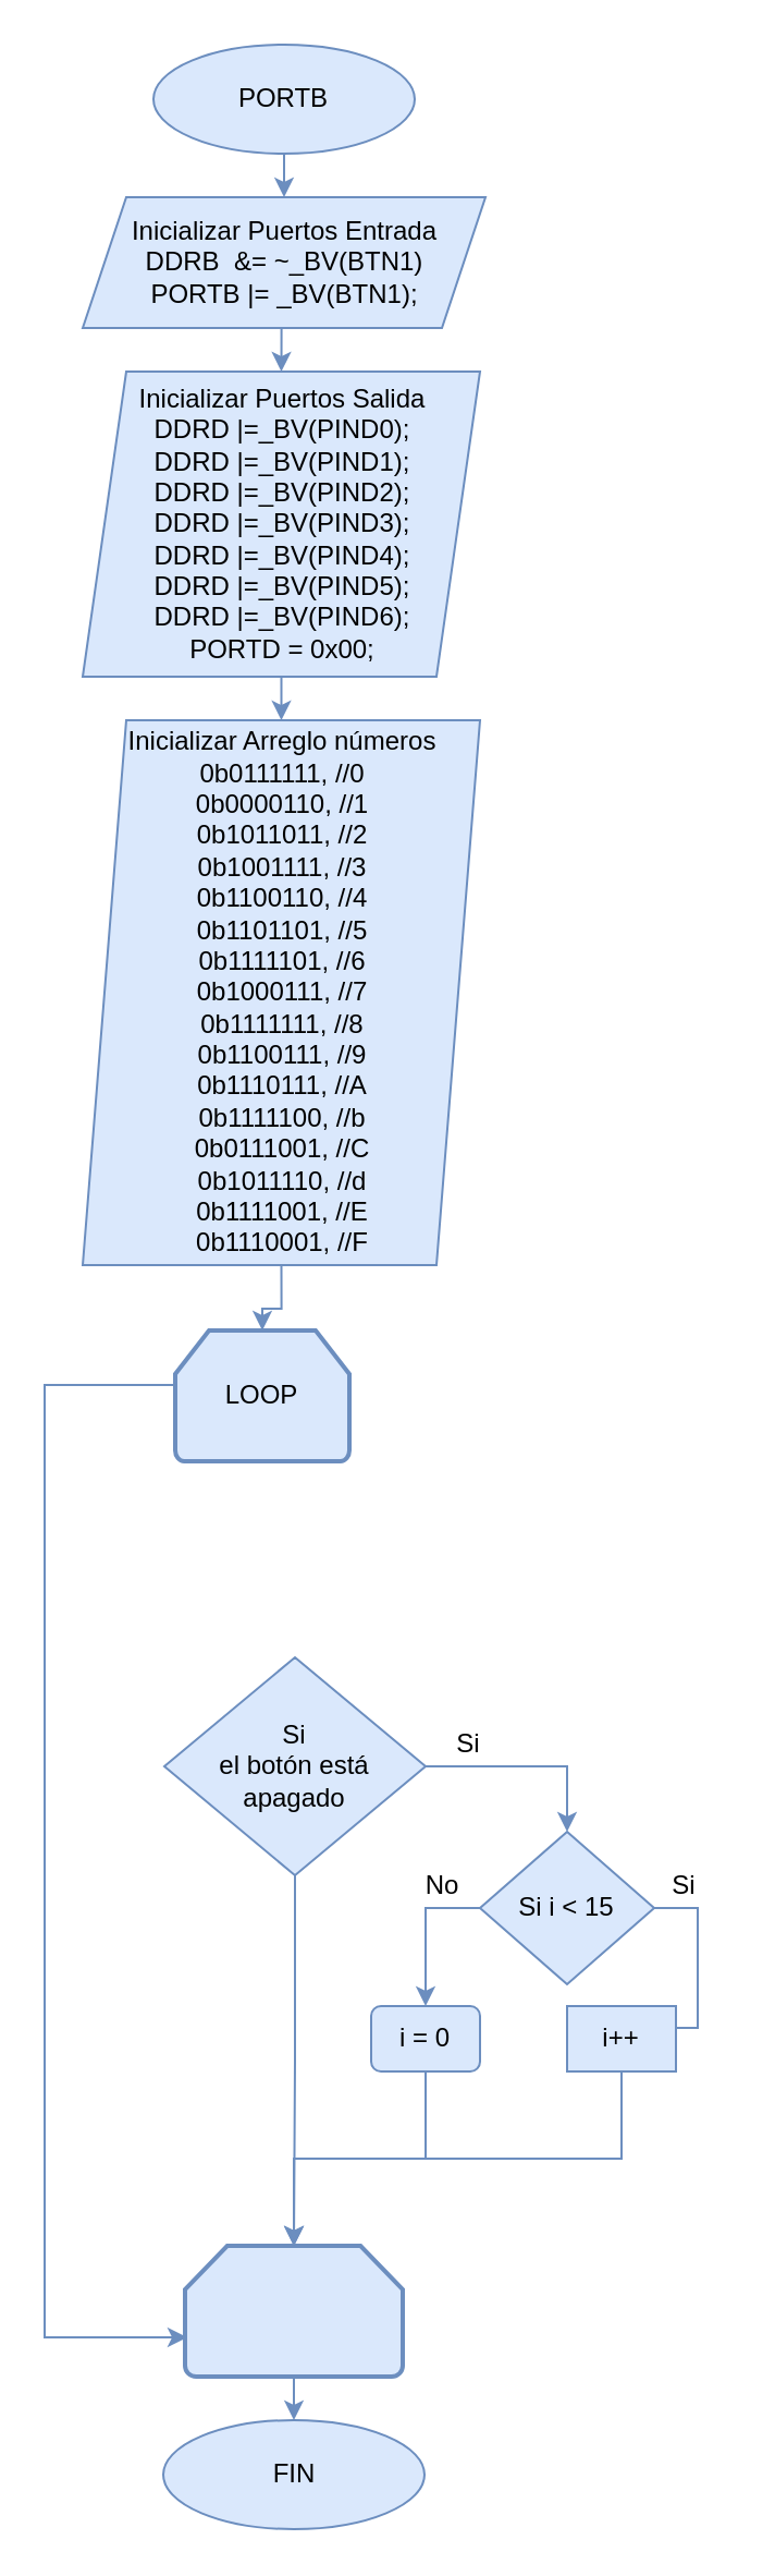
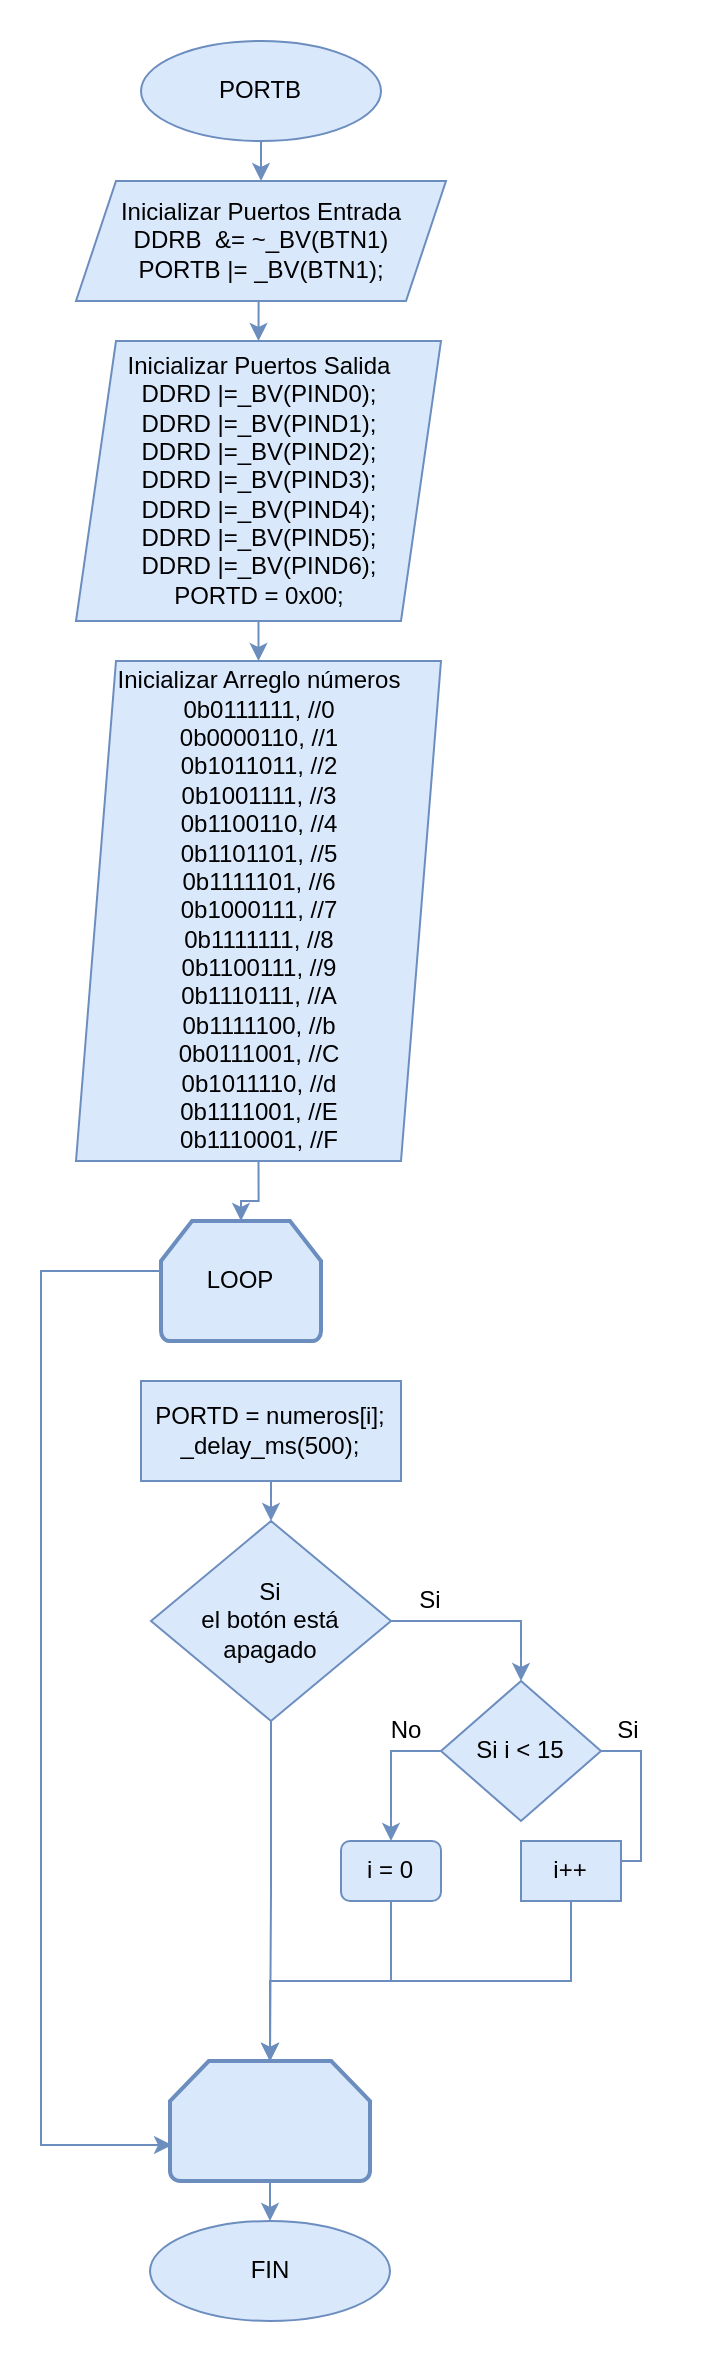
  <mxCell id="0" />
  <mxCell id="1" parent="0" />
  <mxCell id="2" style="edgeStyle=orthogonalEdgeStyle;rounded=0;orthogonalLoop=1;jettySize=auto;html=1;exitX=0.5;exitY=1;exitDx=0;exitDy=0;entryX=0.5;entryY=0;entryDx=0;entryDy=0;fillColor=#dae8fc;strokeColor=#6c8ebf;" edge="1" parent="1" source="3" target="12"><mxGeometry relative="1" as="geometry" /></mxCell>
  <mxCell id="3" value="PORTB" style="ellipse;whiteSpace=wrap;html=1;fillColor=#dae8fc;strokeColor=#6c8ebf;" parent="1" vertex="1"><mxGeometry x="70" y="20" width="120" height="50" as="geometry" /></mxCell>
  <mxCell id="4" style="edgeStyle=orthogonalEdgeStyle;rounded=0;orthogonalLoop=1;jettySize=auto;html=1;exitX=0.5;exitY=1;exitDx=0;exitDy=0;entryX=0.5;entryY=0;entryDx=0;entryDy=0;fillColor=#dae8fc;strokeColor=#6c8ebf;" edge="1" parent="1" source="5" target="20"><mxGeometry relative="1" as="geometry" /></mxCell>
  <mxCell id="5" value="Inicializar Puertos Salida&lt;br&gt;&lt;div&gt;DDRD |=_BV(PIND0);&lt;/div&gt;&lt;div&gt;DDRD |=_BV(PIND1);&lt;/div&gt;&lt;div&gt;DDRD |=_BV(PIND2);&lt;/div&gt;&lt;div&gt;DDRD |=_BV(PIND3);&lt;/div&gt;&lt;div&gt;DDRD |=_BV(PIND4);&lt;/div&gt;&lt;div&gt;DDRD |=_BV(PIND5);&lt;/div&gt;&lt;div&gt;DDRD |=_BV(PIND6);&lt;/div&gt;&lt;div&gt;PORTD = 0x00;&lt;/div&gt;" style="shape=parallelogram;perimeter=parallelogramPerimeter;whiteSpace=wrap;html=1;fixedSize=1;fillColor=#dae8fc;strokeColor=#6c8ebf;" parent="1" vertex="1"><mxGeometry x="37.5" y="170" width="182.5" height="140" as="geometry" /></mxCell>
  <mxCell id="6" style="edgeStyle=orthogonalEdgeStyle;rounded=0;orthogonalLoop=1;jettySize=auto;html=1;exitX=0;exitY=0.5;exitDx=0;exitDy=0;exitPerimeter=0;entryX=0.01;entryY=0.7;entryDx=0;entryDy=0;entryPerimeter=0;fillColor=#dae8fc;strokeColor=#6c8ebf;" parent="1" source="7" target="9" edge="1"><mxGeometry relative="1" as="geometry"><Array as="points"><mxPoint x="80" y="635" /><mxPoint x="20" y="635" /><mxPoint x="20" y="1072" /></Array></mxGeometry></mxCell>
  <mxCell id="7" value="LOOP" style="strokeWidth=2;html=1;shape=mxgraph.flowchart.loop_limit;whiteSpace=wrap;fillColor=#dae8fc;strokeColor=#6c8ebf;" parent="1" vertex="1"><mxGeometry x="80" y="610" width="80" height="60" as="geometry" /></mxCell>
  <mxCell id="8" style="edgeStyle=orthogonalEdgeStyle;rounded=0;orthogonalLoop=1;jettySize=auto;html=1;exitX=0.5;exitY=1;exitDx=0;exitDy=0;exitPerimeter=0;entryX=0.5;entryY=0;entryDx=0;entryDy=0;fillColor=#dae8fc;strokeColor=#6c8ebf;" edge="1" parent="1" source="9" target="10"><mxGeometry relative="1" as="geometry" /></mxCell>
  <mxCell id="9" value="" style="strokeWidth=2;html=1;shape=mxgraph.flowchart.loop_limit;whiteSpace=wrap;fillColor=#dae8fc;strokeColor=#6c8ebf;" parent="1" vertex="1"><mxGeometry x="84.5" y="1030" width="100" height="60" as="geometry" /></mxCell>
  <mxCell id="10" value="FIN" style="ellipse;whiteSpace=wrap;html=1;fillColor=#dae8fc;strokeColor=#6c8ebf;" parent="1" vertex="1"><mxGeometry x="74.5" y="1110" width="120" height="50" as="geometry" /></mxCell>
  <mxCell id="11" style="edgeStyle=orthogonalEdgeStyle;rounded=0;orthogonalLoop=1;jettySize=auto;html=1;exitX=0.5;exitY=1;exitDx=0;exitDy=0;entryX=0.5;entryY=0;entryDx=0;entryDy=0;fillColor=#dae8fc;strokeColor=#6c8ebf;" edge="1" parent="1" source="12" target="5"><mxGeometry relative="1" as="geometry" /></mxCell>
  <mxCell id="12" value="Inicializar Puertos Entrada&lt;br&gt;DDRB&amp;nbsp; &amp;amp;= ~_BV(BTN1)&lt;br&gt;PORTB |= _BV(BTN1);" style="shape=parallelogram;perimeter=parallelogramPerimeter;whiteSpace=wrap;html=1;fixedSize=1;fillColor=#dae8fc;strokeColor=#6c8ebf;" vertex="1" parent="1"><mxGeometry x="37.5" y="90" width="185" height="60" as="geometry" /></mxCell>
  <mxCell id="13" style="edgeStyle=orthogonalEdgeStyle;rounded=0;orthogonalLoop=1;jettySize=auto;html=1;exitX=1;exitY=0.5;exitDx=0;exitDy=0;entryX=0.5;entryY=0;entryDx=0;entryDy=0;fillColor=#dae8fc;strokeColor=#6c8ebf;" edge="1" parent="1" source="15" target="18"><mxGeometry relative="1" as="geometry" /></mxCell>
  <mxCell id="14" style="edgeStyle=orthogonalEdgeStyle;rounded=0;orthogonalLoop=1;jettySize=auto;html=1;exitX=0.5;exitY=1;exitDx=0;exitDy=0;fillColor=#dae8fc;strokeColor=#6c8ebf;" edge="1" parent="1" source="15" target="9"><mxGeometry relative="1" as="geometry" /></mxCell>
  <mxCell id="15" value="&lt;span style=&quot;line-height: 107%&quot;&gt;Si&lt;br&gt;el botón está apagado&lt;/span&gt;" style="rhombus;whiteSpace=wrap;html=1;fillColor=#dae8fc;strokeColor=#6c8ebf;" vertex="1" parent="1"><mxGeometry x="75" y="760" width="120" height="100" as="geometry" /></mxCell>
  <mxCell id="16" style="edgeStyle=orthogonalEdgeStyle;rounded=0;orthogonalLoop=1;jettySize=auto;html=1;exitX=1;exitY=0.5;exitDx=0;exitDy=0;fillColor=#dae8fc;strokeColor=#6c8ebf;" edge="1" parent="1" source="18" target="25"><mxGeometry relative="1" as="geometry" /></mxCell>
  <mxCell id="17" style="edgeStyle=orthogonalEdgeStyle;rounded=0;orthogonalLoop=1;jettySize=auto;html=1;exitX=0;exitY=0.5;exitDx=0;exitDy=0;fillColor=#dae8fc;strokeColor=#6c8ebf;" edge="1" parent="1" source="18" target="27"><mxGeometry relative="1" as="geometry" /></mxCell>
  <mxCell id="18" value="Si i &amp;lt; 15" style="rhombus;whiteSpace=wrap;html=1;fillColor=#dae8fc;strokeColor=#6c8ebf;" vertex="1" parent="1"><mxGeometry x="220" y="840" width="80" height="70" as="geometry" /></mxCell>
  <mxCell id="19" style="edgeStyle=orthogonalEdgeStyle;rounded=0;orthogonalLoop=1;jettySize=auto;html=1;exitX=0.5;exitY=1;exitDx=0;exitDy=0;fillColor=#dae8fc;strokeColor=#6c8ebf;" edge="1" parent="1" source="20" target="7"><mxGeometry relative="1" as="geometry" /></mxCell>
  <mxCell id="20" value="Inicializar Arreglo números&lt;br&gt;&lt;div&gt;&lt;span&gt;&lt;/span&gt;0b0111111, //0&lt;/div&gt;&lt;div&gt;&lt;span&gt;&#09;&lt;/span&gt;0b0000110, //1&lt;/div&gt;&lt;div&gt;&lt;span&gt;&#09;&lt;/span&gt;0b1011011, //2&lt;/div&gt;&lt;div&gt;&lt;span&gt;&#09;&lt;/span&gt;0b1001111, //3&lt;/div&gt;&lt;div&gt;&lt;span&gt;&#09;&lt;/span&gt;0b1100110, //4&lt;/div&gt;&lt;div&gt;&lt;span&gt;&#09;&lt;/span&gt;0b1101101, //5&lt;/div&gt;&lt;div&gt;&lt;span&gt;&#09;&lt;/span&gt;0b1111101, //6&lt;/div&gt;&lt;div&gt;&lt;span&gt;&#09;&lt;/span&gt;0b1000111, //7&lt;/div&gt;&lt;div&gt;&lt;span&gt;&#09;&lt;/span&gt;0b1111111, //8&lt;/div&gt;&lt;div&gt;&lt;span&gt;&#09;&lt;/span&gt;0b1100111, //9&lt;/div&gt;&lt;div&gt;&lt;span&gt;&#09;&lt;/span&gt;0b1110111, //A&lt;/div&gt;&lt;div&gt;&lt;span&gt;&#09;&lt;/span&gt;0b1111100, //b&lt;/div&gt;&lt;div&gt;&lt;span&gt;&#09;&lt;/span&gt;0b0111001, //C&lt;/div&gt;&lt;div&gt;&lt;span&gt;&#09;&lt;/span&gt;0b1011110, //d&lt;/div&gt;&lt;div&gt;&lt;span&gt;&#09;&lt;/span&gt;0b1111001, //E&lt;/div&gt;&lt;div&gt;&lt;span&gt;&#09;&lt;/span&gt;0b1110001, //F&lt;/div&gt;" style="shape=parallelogram;perimeter=parallelogramPerimeter;whiteSpace=wrap;html=1;fixedSize=1;fillColor=#dae8fc;strokeColor=#6c8ebf;" vertex="1" parent="1"><mxGeometry x="37.5" y="330" width="182.5" height="250" as="geometry" /></mxCell>
+ <mxCell id="21" style="edgeStyle=orthogonalEdgeStyle;rounded=0;orthogonalLoop=1;jettySize=auto;html=1;exitX=0.5;exitY=1;exitDx=0;exitDy=0;entryX=0.5;entryY=0;entryDx=0;entryDy=0;fillColor=#dae8fc;strokeColor=#6c8ebf;" edge="1" parent="1" source="22" target="15"><mxGeometry relative="1" as="geometry" /></mxCell>
+ <mxCell id="22" value="&lt;div&gt;PORTD = numeros[i];&lt;/div&gt;&lt;div&gt;&lt;span&gt;&#09;&#09;&lt;/span&gt;_delay_ms(500);&lt;/div&gt;" style="rounded=0;whiteSpace=wrap;html=1;fillColor=#dae8fc;strokeColor=#6c8ebf;" vertex="1" parent="1"><mxGeometry x="70" y="690" width="130" height="50" as="geometry" /></mxCell>
  <mxCell id="23" value="Si" style="text;html=1;strokeColor=none;fillColor=none;align=center;verticalAlign=middle;whiteSpace=wrap;rounded=0;" vertex="1" parent="1"><mxGeometry x="195" y="790" width="40" height="20" as="geometry" /></mxCell>
  <mxCell id="24" style="edgeStyle=orthogonalEdgeStyle;rounded=0;orthogonalLoop=1;jettySize=auto;html=1;exitX=0.5;exitY=1;exitDx=0;exitDy=0;entryX=0.5;entryY=0;entryDx=0;entryDy=0;entryPerimeter=0;fillColor=#dae8fc;strokeColor=#6c8ebf;" edge="1" parent="1" source="25" target="9"><mxGeometry relative="1" as="geometry" /></mxCell>
  <mxCell id="25" value="i++" style="rounded=0;whiteSpace=wrap;html=1;fillColor=#dae8fc;strokeColor=#6c8ebf;" vertex="1" parent="1"><mxGeometry x="260" y="920" width="50" height="30" as="geometry" /></mxCell>
  <mxCell id="26" style="edgeStyle=orthogonalEdgeStyle;rounded=0;orthogonalLoop=1;jettySize=auto;html=1;exitX=0.5;exitY=1;exitDx=0;exitDy=0;fillColor=#dae8fc;strokeColor=#6c8ebf;" edge="1" parent="1" source="27" target="9"><mxGeometry relative="1" as="geometry" /></mxCell>
  <mxCell id="27" value="i = 0" style="whiteSpace=wrap;html=1;fillColor=#dae8fc;strokeColor=#6c8ebf;rounded=1;" vertex="1" parent="1"><mxGeometry x="170" y="920" width="50" height="30" as="geometry" /></mxCell>
  <mxCell id="28" value="Si" style="text;html=1;strokeColor=none;fillColor=none;align=center;verticalAlign=middle;whiteSpace=wrap;rounded=0;" vertex="1" parent="1"><mxGeometry x="294" y="855" width="40" height="20" as="geometry" /></mxCell>
  <mxCell id="29" value="No" style="text;html=1;strokeColor=none;fillColor=none;align=center;verticalAlign=middle;whiteSpace=wrap;rounded=0;" vertex="1" parent="1"><mxGeometry x="182.5" y="855" width="40" height="20" as="geometry" /></mxCell>
